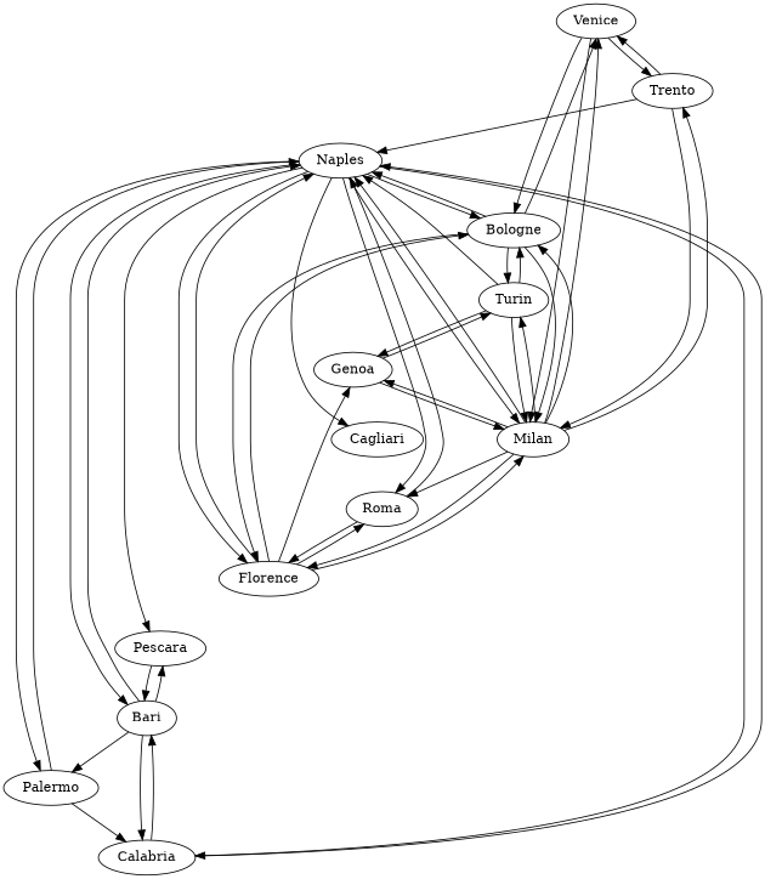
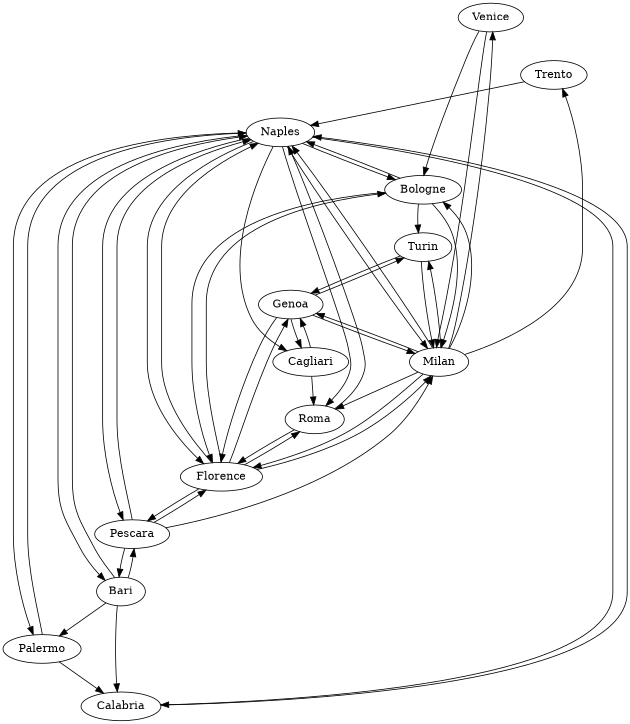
  digraph {
    Venice
    Trento
    Bologne
    Milan
    Naples
    Florence
    Turin
    Genoa
    Roma
    Cagliari
    Pescara
    Bari
    Palermo
    Calabria
-   Venice -> Trento
    Venice -> Bologne
    Venice -> Milan
-   Trento -> Venice
-   Trento -> Milan
+   Pescara -> Milan
    Trento -> Naples
-   Bologne -> Venice
    Bologne -> Milan
    Bologne -> Naples
    Bologne -> Florence
    Bologne -> Turin
    Milan -> Venice
    Milan -> Trento
    Milan -> Bologne
    Milan -> Naples
    Milan -> Florence
    Milan -> Turin
    Milan -> Genoa
    Milan -> Roma
    Naples -> Bologne
    Naples -> Milan
    Naples -> Florence
    Naples -> Roma
    Naples -> Cagliari
    Naples -> Pescara
    Naples -> Bari
    Naples -> Palermo
    Naples -> Calabria
    Florence -> Bologne
    Florence -> Milan
    Florence -> Naples
    Florence -> Genoa
    Florence -> Roma
-   Turin -> Bologne
+   Florence -> Pescara
    Turin -> Milan
    Turin -> Genoa
    Genoa -> Milan
+   Genoa -> Florence
    Genoa -> Turin
+   Genoa -> Cagliari
    Roma -> Naples
    Roma -> Florence
-   Turin -> Naples
+   Cagliari -> Genoa
+   Cagliari -> Roma
+   Pescara -> Naples
+   Pescara -> Florence
    Pescara -> Bari
    Bari -> Naples
    Bari -> Pescara
    Bari -> Palermo
    Bari -> Calabria
    Palermo -> Naples
    Palermo -> Calabria
    Calabria -> Naples
-   Calabria -> Bari
  }
